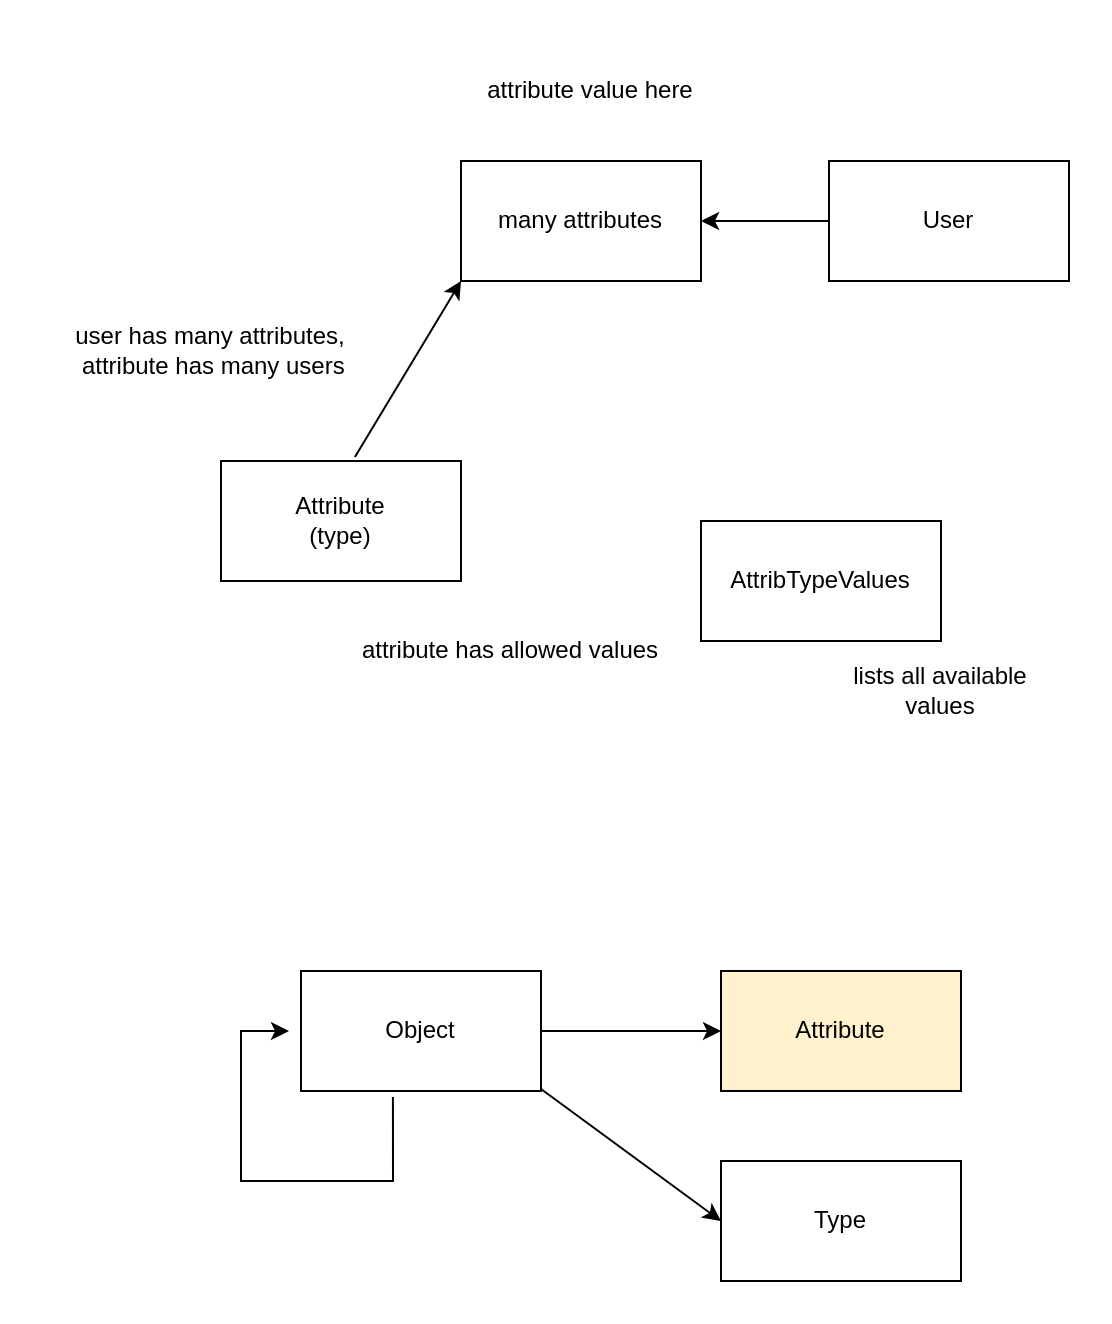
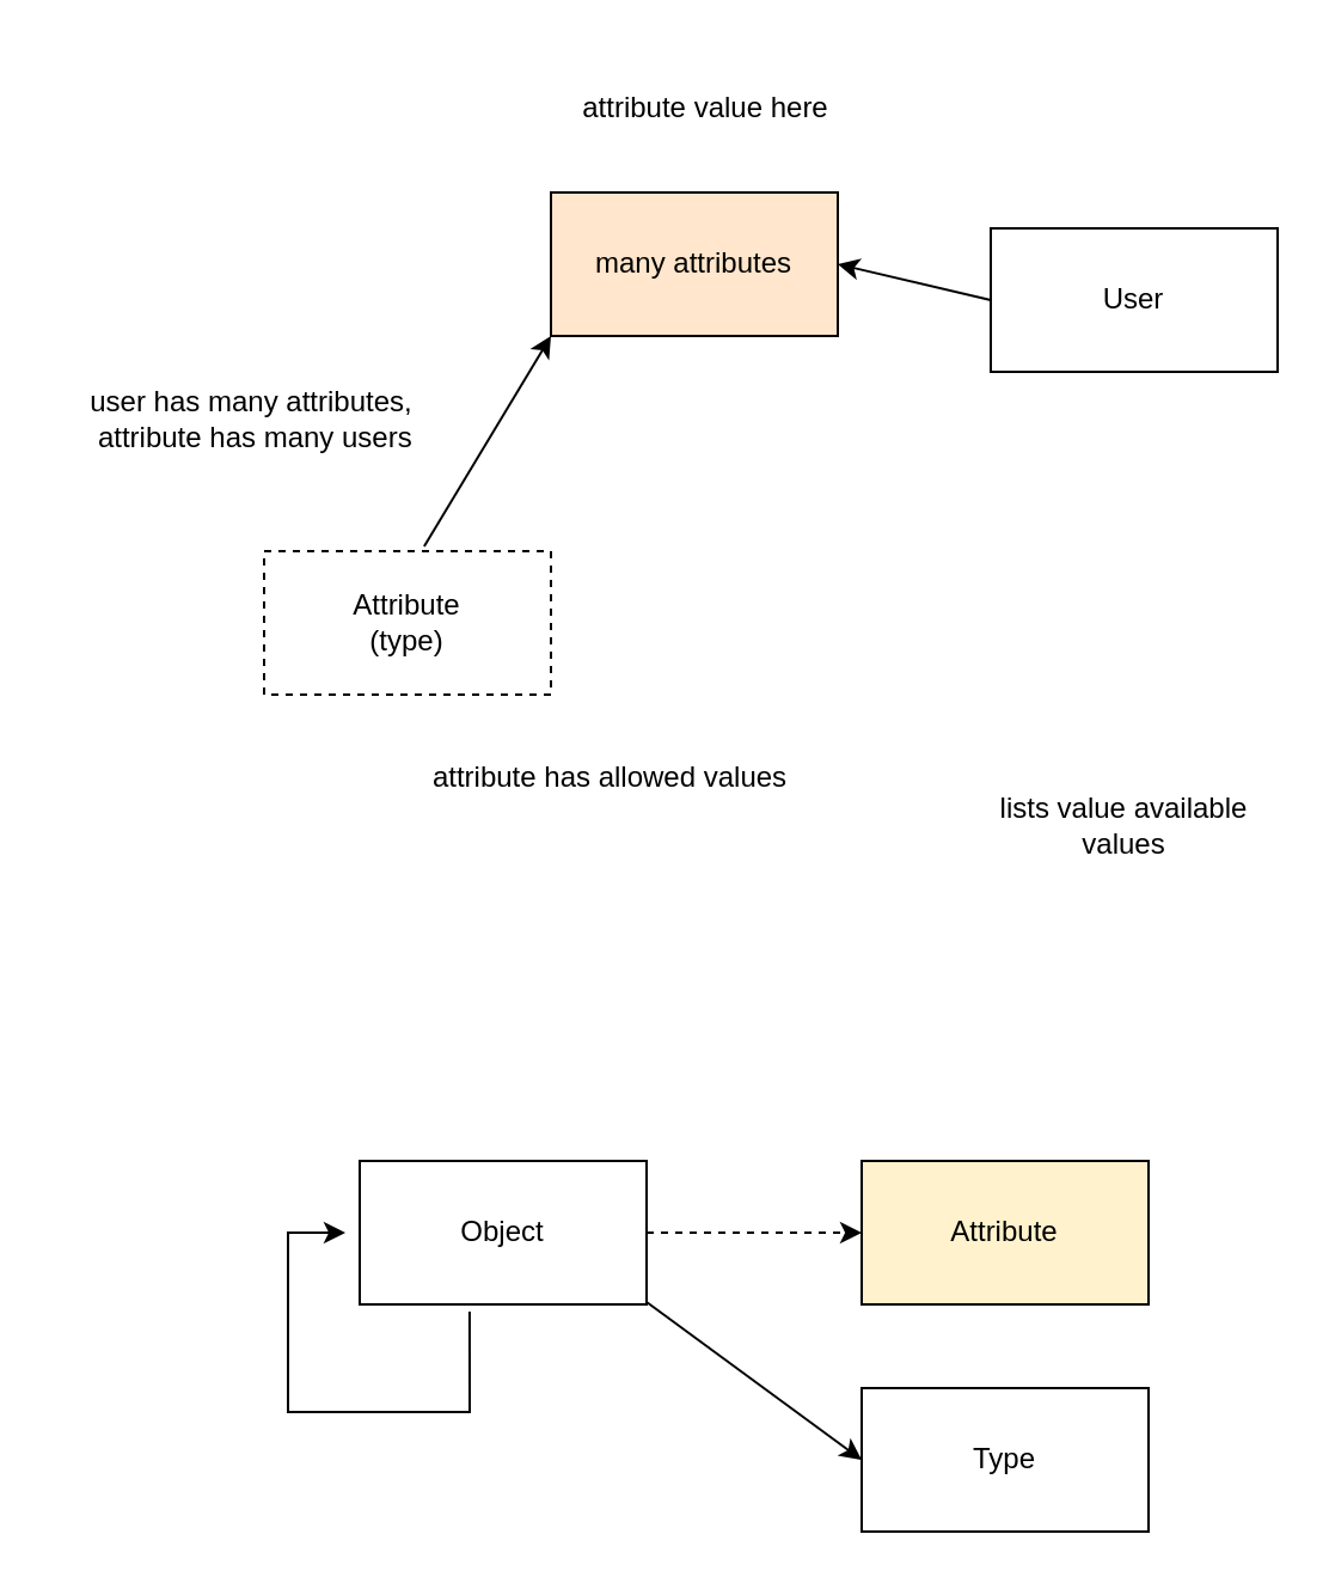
  <mxCell id="0" />
  <mxCell id="1" parent="0" />
- <mxCell id="2" value="&lt;div&gt;Attribute&lt;/div&gt;&lt;div&gt;(type)&lt;br&gt;&lt;/div&gt;" style="rounded=0;whiteSpace=wrap;html=1;" vertex="1" parent="1"><mxGeometry x="110" y="230" width="120" height="60" as="geometry" /></mxCell>
- <mxCell id="3" value="&lt;div&gt;AttribTypeValues&lt;/div&gt;" style="rounded=0;whiteSpace=wrap;html=1;" vertex="1" parent="1"><mxGeometry x="350" y="260" width="120" height="60" as="geometry" /></mxCell>
- <mxCell id="4" value="User" style="rounded=0;whiteSpace=wrap;html=1;" vertex="1" parent="1"><mxGeometry x="414" y="80" width="120" height="60" as="geometry" /></mxCell>
- <mxCell id="5" value="many attributes" style="rounded=0;whiteSpace=wrap;html=1;" vertex="1" parent="1"><mxGeometry x="230" y="80" width="120" height="60" as="geometry" /></mxCell>
+ <mxCell id="2" value="&lt;div&gt;Attribute&lt;/div&gt;&lt;div&gt;(type)&lt;br&gt;&lt;/div&gt;" style="rounded=0;whiteSpace=wrap;html=1;dashed=1;" vertex="1" parent="1"><mxGeometry x="110" y="230" width="120" height="60" as="geometry" /></mxCell>
+ <mxCell id="4" value="User" style="rounded=0;whiteSpace=wrap;html=1;" vertex="1" parent="1"><mxGeometry x="414" y="95" width="120" height="60" as="geometry" /></mxCell>
+ <mxCell id="5" value="many attributes" style="rounded=0;whiteSpace=wrap;html=1;fillColor=#ffe6cc;" vertex="1" parent="1"><mxGeometry x="230" y="80" width="120" height="60" as="geometry" /></mxCell>
  <mxCell id="6" value="" style="endArrow=classic;html=1;rounded=0;exitX=0;exitY=0.5;exitDx=0;exitDy=0;entryX=1;entryY=0.5;entryDx=0;entryDy=0;" edge="1" parent="1" source="4" target="5"><mxGeometry width="50" height="50" relative="1" as="geometry"><mxPoint x="370" y="210" as="sourcePoint" /><mxPoint x="420" y="160" as="targetPoint" /></mxGeometry></mxCell>
  <mxCell id="7" value="" style="endArrow=classic;html=1;rounded=0;entryX=0;entryY=1;entryDx=0;entryDy=0;exitX=0.558;exitY=-0.033;exitDx=0;exitDy=0;exitPerimeter=0;" edge="1" parent="1" source="2" target="5"><mxGeometry width="50" height="50" relative="1" as="geometry"><mxPoint x="110" y="190" as="sourcePoint" /><mxPoint x="160" y="140" as="targetPoint" /></mxGeometry></mxCell>
- <mxCell id="8" value="lists all available values" style="text;html=1;align=center;verticalAlign=middle;whiteSpace=wrap;rounded=0;" vertex="1" parent="1"><mxGeometry x="410" y="320" width="120" height="50" as="geometry" /></mxCell>
+ <mxCell id="8" value="lists value available values" style="text;html=1;align=center;verticalAlign=middle;whiteSpace=wrap;rounded=0;" vertex="1" parent="1"><mxGeometry x="410" y="320" width="120" height="50" as="geometry" /></mxCell>
  <mxCell id="9" value="Object" style="rounded=0;whiteSpace=wrap;html=1;" vertex="1" parent="1"><mxGeometry x="150" y="485" width="120" height="60" as="geometry" /></mxCell>
  <mxCell id="10" value="Attribute" style="rounded=0;whiteSpace=wrap;html=1;fillColor=#fff2cc;" vertex="1" parent="1"><mxGeometry x="360" y="485" width="120" height="60" as="geometry" /></mxCell>
- <mxCell id="11" value="" style="endArrow=classic;html=1;rounded=0;entryX=0;entryY=0.5;entryDx=0;entryDy=0;exitX=1;exitY=0.5;exitDx=0;exitDy=0;" edge="1" parent="1" source="9" target="10"><mxGeometry width="50" height="50" relative="1" as="geometry"><mxPoint x="170" y="680" as="sourcePoint" /><mxPoint x="220" y="630" as="targetPoint" /></mxGeometry></mxCell>
+ <mxCell id="11" value="" style="endArrow=classic;html=1;rounded=0;entryX=0;entryY=0.5;entryDx=0;entryDy=0;exitX=1;exitY=0.5;exitDx=0;exitDy=0;dashed=1;" edge="1" parent="1" source="9" target="10"><mxGeometry width="50" height="50" relative="1" as="geometry"><mxPoint x="170" y="680" as="sourcePoint" /><mxPoint x="220" y="630" as="targetPoint" /></mxGeometry></mxCell>
  <mxCell id="12" value="" style="endArrow=classic;html=1;rounded=0;entryX=0;entryY=0.5;entryDx=0;entryDy=0;exitX=0.433;exitY=1.05;exitDx=0;exitDy=0;exitPerimeter=0;" edge="1" parent="1"><mxGeometry width="50" height="50" relative="1" as="geometry"><mxPoint x="195.96" y="548" as="sourcePoint" /><mxPoint x="144" y="515" as="targetPoint" /><Array as="points"><mxPoint x="196" y="590" /><mxPoint x="120" y="590" /><mxPoint x="120" y="515" /></Array></mxGeometry></mxCell>
  <mxCell id="13" value="" style="endArrow=classic;html=1;rounded=0;exitX=1;exitY=0.5;exitDx=0;exitDy=0;" edge="1" parent="1"><mxGeometry width="50" height="50" relative="1" as="geometry"><mxPoint x="270" y="544" as="sourcePoint" /><mxPoint x="360" y="610" as="targetPoint" /></mxGeometry></mxCell>
  <mxCell id="14" value="Type" style="rounded=0;whiteSpace=wrap;html=1;" vertex="1" parent="1"><mxGeometry x="360" y="580" width="120" height="60" as="geometry" /></mxCell>
  <mxCell id="15" value="&lt;div&gt;user has many attributes,&lt;/div&gt;&amp;nbsp;attribute has many users" style="text;html=1;align=center;verticalAlign=middle;whiteSpace=wrap;rounded=0;" vertex="1" parent="1"><mxGeometry x="20" y="150" width="170" height="50" as="geometry" /></mxCell>
  <mxCell id="16" value="attribute has allowed values" style="text;html=1;align=center;verticalAlign=middle;whiteSpace=wrap;rounded=0;" vertex="1" parent="1"><mxGeometry x="170" y="300" width="170" height="50" as="geometry" /></mxCell>
  <mxCell id="17" value="attribute value here" style="text;html=1;align=center;verticalAlign=middle;whiteSpace=wrap;rounded=0;" vertex="1" parent="1"><mxGeometry x="210" y="20" width="170" height="50" as="geometry" /></mxCell>
